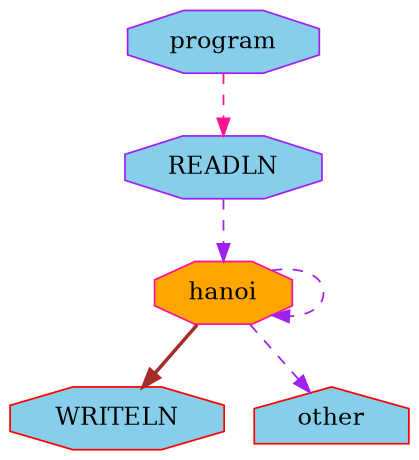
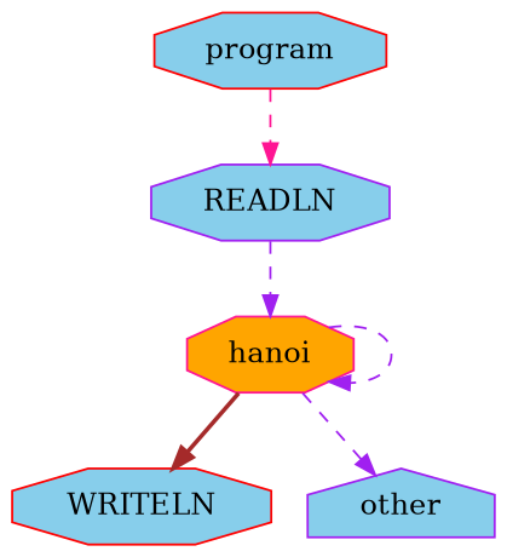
  digraph {
    node [color=purple fillcolor=skyblue shape=octagon style=filled]
    edge [color=purple style=dashed]
    READLN
-   program
+   program [color=red]
    hanoi [color=deeppink fillcolor=orange]
    WRITELN [color=red]
-   other [color=red shape=house]
+   other [shape=house]
    READLN -> hanoi
    program -> READLN [color=deeppink]
    hanoi -> hanoi
    hanoi -> WRITELN [color=brown style=bold]
    hanoi -> other
  }
